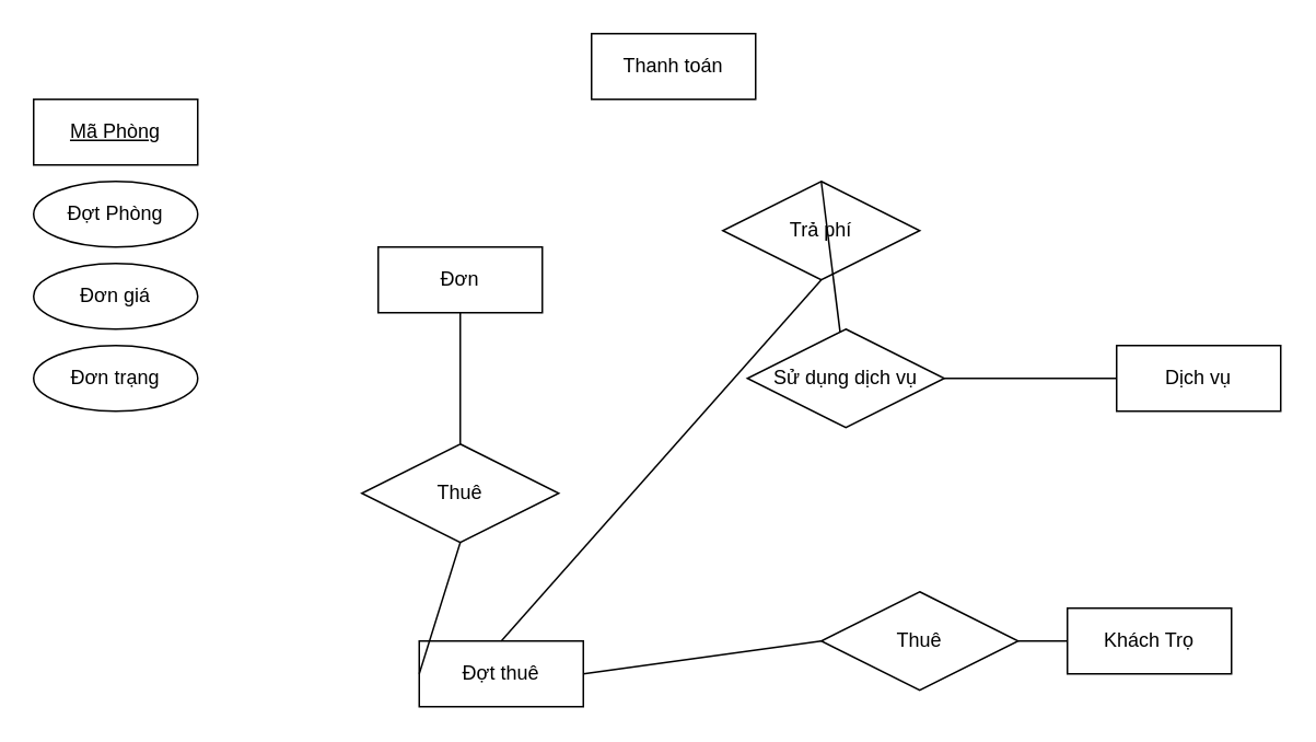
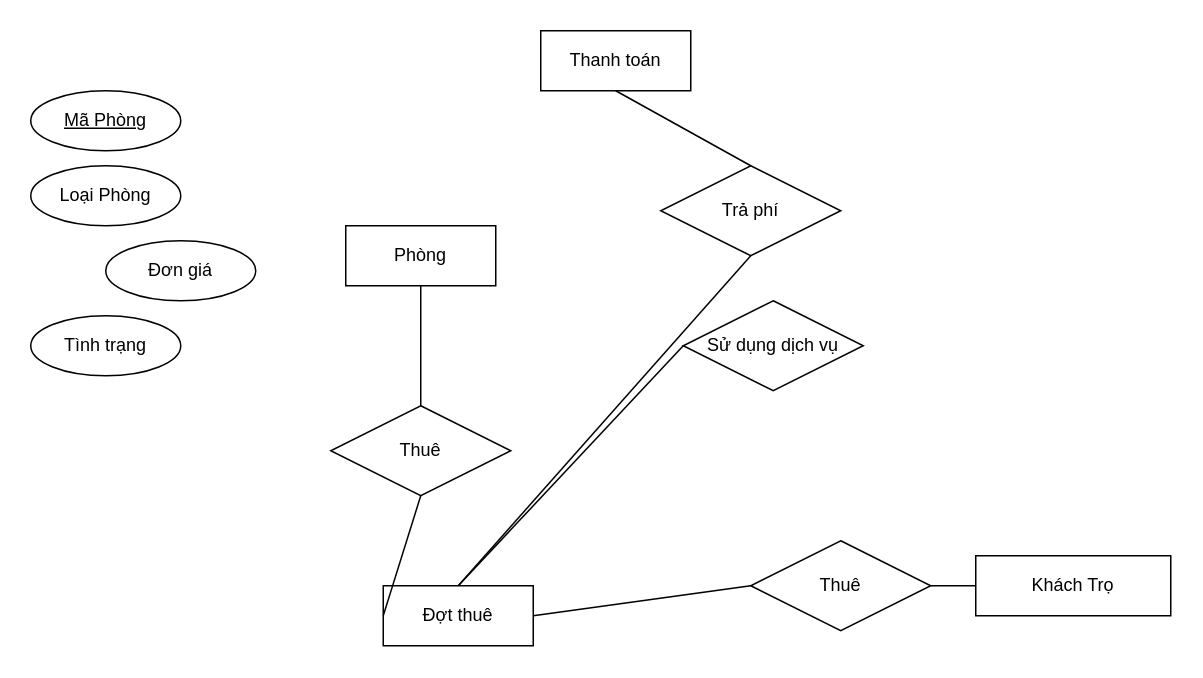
  <mxCell id="0" />
  <mxCell id="1" parent="0" />
- <mxCell id="2" value="Đơn" style="whiteSpace=wrap;html=1;align=center;" parent="1" vertex="1"><mxGeometry x="230" y="150" width="100" height="40" as="geometry" /></mxCell>
- <mxCell id="3" value="Khách Trọ" style="whiteSpace=wrap;html=1;align=center;" parent="1" vertex="1"><mxGeometry x="650" y="370" width="100" height="40" as="geometry" /></mxCell>
+ <mxCell id="2" value="Phòng" style="whiteSpace=wrap;html=1;align=center;" parent="1" vertex="1"><mxGeometry x="230" y="150" width="100" height="40" as="geometry" /></mxCell>
+ <mxCell id="3" value="Khách Trọ" style="whiteSpace=wrap;html=1;align=center;" parent="1" vertex="1"><mxGeometry x="650" y="370" width="130" height="40" as="geometry" /></mxCell>
  <mxCell id="4" value="Đợt thuê" style="whiteSpace=wrap;html=1;align=center;" parent="1" vertex="1"><mxGeometry x="255" y="390" width="100" height="40" as="geometry" /></mxCell>
- <mxCell id="5" value="Dịch vụ" style="whiteSpace=wrap;html=1;align=center;" parent="1" vertex="1"><mxGeometry x="680" y="210" width="100" height="40" as="geometry" /></mxCell>
  <mxCell id="6" value="Thanh toán" style="whiteSpace=wrap;html=1;align=center;" parent="1" vertex="1"><mxGeometry x="360" y="20" width="100" height="40" as="geometry" /></mxCell>
  <mxCell id="7" value="Thuê" style="shape=rhombus;perimeter=rhombusPerimeter;whiteSpace=wrap;html=1;align=center;" vertex="1" parent="1"><mxGeometry x="220" y="270" width="120" height="60" as="geometry" /></mxCell>
  <mxCell id="8" value="Thuê" style="shape=rhombus;perimeter=rhombusPerimeter;whiteSpace=wrap;html=1;align=center;" vertex="1" parent="1"><mxGeometry x="500" y="360" width="120" height="60" as="geometry" /></mxCell>
  <mxCell id="9" value="Sử dụng dịch vụ" style="shape=rhombus;perimeter=rhombusPerimeter;whiteSpace=wrap;html=1;align=center;" vertex="1" parent="1"><mxGeometry x="455" y="200" width="120" height="60" as="geometry" /></mxCell>
  <mxCell id="10" value="Trả phí" style="shape=rhombus;perimeter=rhombusPerimeter;whiteSpace=wrap;html=1;align=center;" vertex="1" parent="1"><mxGeometry x="440" y="110" width="120" height="60" as="geometry" /></mxCell>
  <mxCell id="11" value="" style="endArrow=none;html=1;rounded=0;fontSize=12;startSize=8;endSize=8;curved=1;exitX=0.5;exitY=1;exitDx=0;exitDy=0;entryX=0.5;entryY=0;entryDx=0;entryDy=0;" edge="1" parent="1" source="2" target="7"><mxGeometry relative="1" as="geometry"><mxPoint x="560" y="110" as="sourcePoint" /><mxPoint x="720" y="110" as="targetPoint" /></mxGeometry></mxCell>
  <mxCell id="12" value="" style="endArrow=none;html=1;rounded=0;fontSize=12;startSize=8;endSize=8;curved=1;exitX=0.5;exitY=1;exitDx=0;exitDy=0;entryX=0;entryY=0.5;entryDx=0;entryDy=0;" edge="1" parent="1" source="7" target="4"><mxGeometry relative="1" as="geometry"><mxPoint x="290" y="200" as="sourcePoint" /><mxPoint x="290" y="280" as="targetPoint" /></mxGeometry></mxCell>
  <mxCell id="13" value="" style="endArrow=none;html=1;rounded=0;fontSize=12;startSize=8;endSize=8;curved=1;exitX=0;exitY=0.5;exitDx=0;exitDy=0;entryX=1;entryY=0.5;entryDx=0;entryDy=0;" edge="1" parent="1" source="8" target="4"><mxGeometry relative="1" as="geometry"><mxPoint x="300" y="210" as="sourcePoint" /><mxPoint x="300" y="290" as="targetPoint" /></mxGeometry></mxCell>
  <mxCell id="14" value="" style="endArrow=none;html=1;rounded=0;fontSize=12;startSize=8;endSize=8;curved=1;exitX=0;exitY=0.5;exitDx=0;exitDy=0;entryX=1;entryY=0.5;entryDx=0;entryDy=0;" edge="1" parent="1" source="3" target="8"><mxGeometry relative="1" as="geometry"><mxPoint x="310" y="220" as="sourcePoint" /><mxPoint x="310" y="300" as="targetPoint" /></mxGeometry></mxCell>
- <mxCell id="15" value="" style="endArrow=none;html=1;rounded=0;fontSize=12;startSize=8;endSize=8;curved=1;exitX=0;exitY=0.5;exitDx=0;exitDy=0;entryX=1;entryY=0.5;entryDx=0;entryDy=0;" edge="1" parent="1" source="5" target="9"><mxGeometry relative="1" as="geometry"><mxPoint x="320" y="230" as="sourcePoint" /><mxPoint x="320" y="310" as="targetPoint" /></mxGeometry></mxCell>
- <mxCell id="17" value="" style="endArrow=none;html=1;rounded=0;fontSize=12;startSize=8;endSize=8;curved=1;exitX=0.5;exitY=0;exitDx=0;exitDy=0;" edge="1" parent="1" source="10" target="9"><mxGeometry relative="1" as="geometry"><mxPoint x="340" y="250" as="sourcePoint" /><mxPoint x="340" y="330" as="targetPoint" /></mxGeometry></mxCell>
+ <mxCell id="16" value="" style="endArrow=none;html=1;rounded=0;fontSize=12;startSize=8;endSize=8;curved=1;exitX=0;exitY=0.5;exitDx=0;exitDy=0;entryX=0.5;entryY=0;entryDx=0;entryDy=0;" edge="1" parent="1" source="9" target="4"><mxGeometry relative="1" as="geometry"><mxPoint x="330" y="240" as="sourcePoint" /><mxPoint x="330" y="320" as="targetPoint" /></mxGeometry></mxCell>
+ <mxCell id="17" value="" style="endArrow=none;html=1;rounded=0;fontSize=12;startSize=8;endSize=8;curved=1;exitX=0.5;exitY=0;exitDx=0;exitDy=0;entryX=0.5;entryY=1;entryDx=0;entryDy=0;" edge="1" parent="1" source="10" target="6"><mxGeometry relative="1" as="geometry"><mxPoint x="340" y="250" as="sourcePoint" /><mxPoint x="340" y="330" as="targetPoint" /></mxGeometry></mxCell>
  <mxCell id="18" value="" style="endArrow=none;html=1;rounded=0;fontSize=12;startSize=8;endSize=8;curved=1;exitX=0.5;exitY=1;exitDx=0;exitDy=0;entryX=0.5;entryY=0;entryDx=0;entryDy=0;" edge="1" parent="1" source="10" target="4"><mxGeometry relative="1" as="geometry"><mxPoint x="350" y="260" as="sourcePoint" /><mxPoint x="350" y="340" as="targetPoint" /></mxGeometry></mxCell>
- <mxCell id="19" value="Mã Phòng" style="whiteSpace=wrap;html=1;align=center;fontStyle=4;rounded=0;" vertex="1" parent="1"><mxGeometry x="20" y="60" width="100" height="40" as="geometry" /></mxCell>
- <mxCell id="20" value="Đợt Phòng" style="ellipse;whiteSpace=wrap;html=1;align=center;" vertex="1" parent="1"><mxGeometry x="20" y="110" width="100" height="40" as="geometry" /></mxCell>
- <mxCell id="21" value="Đơn giá" style="ellipse;whiteSpace=wrap;html=1;align=center;" vertex="1" parent="1"><mxGeometry x="20" y="160" width="100" height="40" as="geometry" /></mxCell>
- <mxCell id="22" value="Đơn trạng" style="ellipse;whiteSpace=wrap;html=1;align=center;" vertex="1" parent="1"><mxGeometry x="20" y="210" width="100" height="40" as="geometry" /></mxCell>
+ <mxCell id="19" value="Mã Phòng" style="ellipse;whiteSpace=wrap;html=1;align=center;fontStyle=4;" vertex="1" parent="1"><mxGeometry x="20" y="60" width="100" height="40" as="geometry" /></mxCell>
+ <mxCell id="20" value="Loại Phòng" style="ellipse;whiteSpace=wrap;html=1;align=center;" vertex="1" parent="1"><mxGeometry x="20" y="110" width="100" height="40" as="geometry" /></mxCell>
+ <mxCell id="21" value="Đơn giá" style="ellipse;whiteSpace=wrap;html=1;align=center;" vertex="1" parent="1"><mxGeometry x="70" y="160" width="100" height="40" as="geometry" /></mxCell>
+ <mxCell id="22" value="Tình trạng" style="ellipse;whiteSpace=wrap;html=1;align=center;" vertex="1" parent="1"><mxGeometry x="20" y="210" width="100" height="40" as="geometry" /></mxCell>
